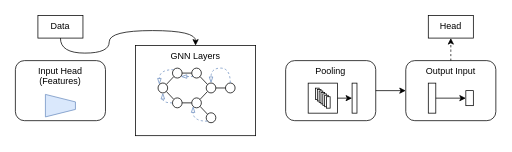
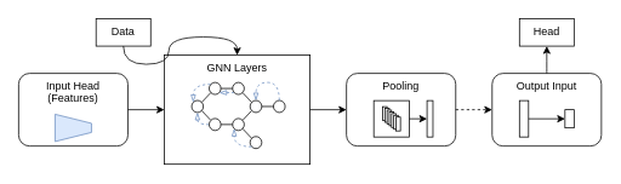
  <mxCell id="0" />
  <mxCell id="1" parent="0" />
  <mxCell id="2" value="GNN Layers" style="rounded=0;whiteSpace=wrap;html=1;verticalAlign=top;fillColor=none;" parent="1" vertex="1"><mxGeometry x="180" y="60" width="160" height="120" as="geometry" /></mxCell>
+ <mxCell id="3" style="edgeStyle=orthogonalEdgeStyle;rounded=0;orthogonalLoop=1;jettySize=auto;html=1;exitX=1;exitY=0.5;exitDx=0;exitDy=0;entryX=0;entryY=0.5;entryDx=0;entryDy=0;" parent="1" source="4" target="2" edge="1"><mxGeometry relative="1" as="geometry" /></mxCell>
  <mxCell id="4" value="Input Head&lt;br&gt;(Features)" style="rounded=1;whiteSpace=wrap;html=1;verticalAlign=top;fillColor=none;" parent="1" vertex="1"><mxGeometry x="20" y="80" width="120" height="80" as="geometry" /></mxCell>
- <mxCell id="6" style="edgeStyle=orthogonalEdgeStyle;rounded=0;orthogonalLoop=1;jettySize=auto;html=1;exitX=1;exitY=0.5;exitDx=0;exitDy=0;entryX=0;entryY=0.5;entryDx=0;entryDy=0;" parent="1" source="7" target="9" edge="1"><mxGeometry relative="1" as="geometry" /></mxCell>
+ <mxCell id="5" style="edgeStyle=orthogonalEdgeStyle;rounded=0;orthogonalLoop=1;jettySize=auto;html=1;exitX=1;exitY=0.5;exitDx=0;exitDy=0;entryX=0;entryY=0.5;entryDx=0;entryDy=0;" parent="1" source="2" target="7" edge="1"><mxGeometry relative="1" as="geometry" /></mxCell>
+ <mxCell id="6" style="edgeStyle=orthogonalEdgeStyle;rounded=0;orthogonalLoop=1;jettySize=auto;html=1;exitX=1;exitY=0.5;exitDx=0;exitDy=0;entryX=0;entryY=0.5;entryDx=0;entryDy=0;dashed=1;" parent="1" source="7" target="9" edge="1"><mxGeometry relative="1" as="geometry" /></mxCell>
  <mxCell id="7" value="Pooling" style="rounded=1;whiteSpace=wrap;html=1;verticalAlign=top;fillColor=none;" parent="1" vertex="1"><mxGeometry x="380" y="80" width="120" height="80" as="geometry" /></mxCell>
- <mxCell id="8" style="edgeStyle=orthogonalEdgeStyle;curved=1;rounded=0;orthogonalLoop=1;jettySize=auto;html=1;exitX=0.5;exitY=0;exitDx=0;exitDy=0;entryX=0.5;entryY=1;entryDx=0;entryDy=0;strokeWidth=1;endArrow=classic;endFill=1;dashed=1;" parent="1" source="9" target="25" edge="1"><mxGeometry relative="1" as="geometry" /></mxCell>
+ <mxCell id="8" style="edgeStyle=orthogonalEdgeStyle;curved=1;rounded=0;orthogonalLoop=1;jettySize=auto;html=1;exitX=0.5;exitY=0;exitDx=0;exitDy=0;entryX=0.5;entryY=1;entryDx=0;entryDy=0;strokeWidth=1;endArrow=classic;endFill=1;" parent="1" source="9" target="25" edge="1"><mxGeometry relative="1" as="geometry" /></mxCell>
  <mxCell id="9" value="Output Input" style="rounded=1;whiteSpace=wrap;html=1;verticalAlign=top;fillColor=none;" parent="1" vertex="1"><mxGeometry x="540" y="80" width="120" height="80" as="geometry" /></mxCell>
  <mxCell id="10" value="" style="shape=trapezoid;perimeter=trapezoidPerimeter;whiteSpace=wrap;html=1;fixedSize=1;rotation=90;size=10;fillColor=#dae8fc;strokeColor=#6c8ebf;" parent="1" vertex="1"><mxGeometry x="65" y="120" width="30" height="40" as="geometry" /></mxCell>
  <mxCell id="11" value="" style="group" parent="1" vertex="1" connectable="0"><mxGeometry x="410" y="110" width="65" height="40" as="geometry" /></mxCell>
  <mxCell id="12" value="" style="group" parent="11" vertex="1" connectable="0"><mxGeometry x="9.75" y="6.667" width="19.5" height="26.667" as="geometry" /></mxCell>
  <mxCell id="13" value="" style="rounded=0;whiteSpace=wrap;html=1;" parent="12" vertex="1"><mxGeometry width="4.875" height="15.238" as="geometry" /></mxCell>
  <mxCell id="14" value="" style="rounded=0;whiteSpace=wrap;html=1;" parent="12" vertex="1"><mxGeometry x="2.438" y="1.905" width="4.875" height="15.238" as="geometry" /></mxCell>
  <mxCell id="15" value="" style="rounded=0;whiteSpace=wrap;html=1;" parent="12" vertex="1"><mxGeometry x="4.875" y="3.81" width="4.875" height="15.238" as="geometry" /></mxCell>
  <mxCell id="16" value="" style="rounded=0;whiteSpace=wrap;html=1;" parent="12" vertex="1"><mxGeometry x="7.312" y="5.714" width="4.875" height="15.238" as="geometry" /></mxCell>
  <mxCell id="17" value="" style="rounded=0;whiteSpace=wrap;html=1;" parent="12" vertex="1"><mxGeometry x="9.75" y="7.619" width="4.875" height="15.238" as="geometry" /></mxCell>
  <mxCell id="18" value="" style="rounded=0;whiteSpace=wrap;html=1;" parent="12" vertex="1"><mxGeometry x="12.188" y="9.524" width="4.875" height="15.238" as="geometry" /></mxCell>
  <mxCell id="19" value="" style="rounded=0;whiteSpace=wrap;html=1;" parent="12" vertex="1"><mxGeometry x="14.625" y="11.429" width="4.875" height="15.238" as="geometry" /></mxCell>
  <mxCell id="20" value="" style="rounded=0;whiteSpace=wrap;html=1;" parent="11" vertex="1"><mxGeometry x="58.5" width="6.5" height="40" as="geometry" /></mxCell>
  <mxCell id="21" style="edgeStyle=none;rounded=0;orthogonalLoop=1;jettySize=auto;html=1;exitX=1;exitY=0.5;exitDx=0;exitDy=0;entryX=0;entryY=0.5;entryDx=0;entryDy=0;endArrow=classic;endFill=1;" parent="11" source="22" target="20" edge="1"><mxGeometry relative="1" as="geometry" /></mxCell>
  <mxCell id="22" value="" style="rounded=0;whiteSpace=wrap;html=1;fillColor=none;" parent="11" vertex="1"><mxGeometry width="39" height="40" as="geometry" /></mxCell>
  <mxCell id="23" style="edgeStyle=orthogonalEdgeStyle;curved=1;rounded=0;orthogonalLoop=1;jettySize=auto;html=1;exitX=0.5;exitY=1;exitDx=0;exitDy=0;strokeWidth=1;endArrow=classic;endFill=1;" parent="1" source="24" target="2" edge="1"><mxGeometry relative="1" as="geometry" /></mxCell>
- <mxCell id="24" value="Data" style="text;html=1;strokeColor=default;fillColor=none;align=center;verticalAlign=middle;whiteSpace=wrap;rounded=0;" parent="1" vertex="1"><mxGeometry x="50" y="20" width="60" height="30" as="geometry" /></mxCell>
+ <mxCell id="24" value="Data" style="text;html=1;strokeColor=default;fillColor=none;align=center;verticalAlign=middle;whiteSpace=wrap;rounded=0;" parent="1" vertex="1"><mxGeometry x="105" y="20" width="60" height="30" as="geometry" /></mxCell>
  <mxCell id="25" value="Head" style="text;html=1;strokeColor=default;fillColor=none;align=center;verticalAlign=middle;whiteSpace=wrap;rounded=0;" parent="1" vertex="1"><mxGeometry x="570" y="20" width="60" height="30" as="geometry" /></mxCell>
  <mxCell id="26" value="" style="rounded=0;whiteSpace=wrap;html=1;fillColor=none;" parent="1" vertex="1"><mxGeometry x="570" y="110" width="10" height="40" as="geometry" /></mxCell>
  <mxCell id="27" value="" style="rounded=0;whiteSpace=wrap;html=1;fillColor=none;" parent="1" vertex="1"><mxGeometry x="620" y="120" width="10" height="20" as="geometry" /></mxCell>
  <mxCell id="28" style="edgeStyle=none;rounded=0;orthogonalLoop=1;jettySize=auto;html=1;exitX=1;exitY=0.5;exitDx=0;exitDy=0;entryX=0;entryY=0.5;entryDx=0;entryDy=0;endArrow=classic;endFill=1;" parent="1" source="26" target="27" edge="1"><mxGeometry relative="1" as="geometry" /></mxCell>
  <mxCell id="29" value="" style="ellipse;whiteSpace=wrap;html=1;movable=1;resizable=1;rotatable=1;deletable=1;editable=1;connectable=1;" parent="1" vertex="1"><mxGeometry x="210" y="109.835" width="12.833" height="13.223" as="geometry" /></mxCell>
  <mxCell id="30" value="" style="ellipse;whiteSpace=wrap;html=1;movable=1;resizable=1;rotatable=1;deletable=1;editable=1;connectable=1;" parent="1" vertex="1"><mxGeometry x="299.833" y="109.835" width="12.833" height="13.223" as="geometry" /></mxCell>
  <mxCell id="31" value="" style="ellipse;whiteSpace=wrap;html=1;movable=1;resizable=1;rotatable=1;deletable=1;editable=1;connectable=1;" parent="1" vertex="1"><mxGeometry x="274.167" y="149.504" width="12.833" height="13.223" as="geometry" /></mxCell>
  <mxCell id="32" style="edgeStyle=orthogonalEdgeStyle;curved=1;rounded=0;orthogonalLoop=1;jettySize=auto;html=1;exitX=0;exitY=0;exitDx=0;exitDy=0;entryX=0;entryY=0;entryDx=0;entryDy=0;endArrow=blockThin;endFill=0;strokeWidth=1;dashed=1;fillColor=#dae8fc;strokeColor=#6c8ebf;" parent="1" source="33" target="29" edge="1"><mxGeometry relative="1" as="geometry" /></mxCell>
  <mxCell id="33" value="" style="ellipse;whiteSpace=wrap;html=1;movable=1;resizable=1;rotatable=1;deletable=1;editable=1;connectable=1;" parent="1" vertex="1"><mxGeometry x="229.25" y="90" width="12.833" height="13.223" as="geometry" /></mxCell>
  <mxCell id="34" style="rounded=0;orthogonalLoop=1;jettySize=auto;html=1;exitX=1;exitY=0;exitDx=0;exitDy=0;entryX=0;entryY=1;entryDx=0;entryDy=0;endArrow=none;endFill=0;movable=1;resizable=1;rotatable=1;deletable=1;editable=1;connectable=1;" parent="1" source="29" target="33" edge="1"><mxGeometry relative="1" as="geometry" /></mxCell>
  <mxCell id="35" style="edgeStyle=none;rounded=0;orthogonalLoop=1;jettySize=auto;html=1;exitX=1;exitY=1;exitDx=0;exitDy=0;entryX=0;entryY=0;entryDx=0;entryDy=0;endArrow=none;endFill=0;movable=1;resizable=1;rotatable=1;deletable=1;editable=1;connectable=1;" parent="1" source="36" target="31" edge="1"><mxGeometry relative="1" as="geometry" /></mxCell>
  <mxCell id="36" value="" style="ellipse;whiteSpace=wrap;html=1;movable=1;resizable=1;rotatable=1;deletable=1;editable=1;connectable=1;" parent="1" vertex="1"><mxGeometry x="254.917" y="129.669" width="12.833" height="13.223" as="geometry" /></mxCell>
  <mxCell id="37" style="edgeStyle=orthogonalEdgeStyle;curved=1;rounded=0;orthogonalLoop=1;jettySize=auto;html=1;exitX=0;exitY=1;exitDx=0;exitDy=0;entryX=0;entryY=1;entryDx=0;entryDy=0;dashed=1;strokeWidth=1;endArrow=blockThin;endFill=0;fillColor=#dae8fc;strokeColor=#6c8ebf;" parent="1" source="31" target="36" edge="1"><mxGeometry relative="1" as="geometry" /></mxCell>
  <mxCell id="38" style="edgeStyle=orthogonalEdgeStyle;curved=1;rounded=0;orthogonalLoop=1;jettySize=auto;html=1;exitX=0;exitY=1;exitDx=0;exitDy=0;entryX=1;entryY=1;entryDx=0;entryDy=0;dashed=1;strokeWidth=1;endArrow=blockThin;endFill=0;fillColor=#dae8fc;strokeColor=#6c8ebf;" parent="1" source="39" target="33" edge="1"><mxGeometry relative="1" as="geometry" /></mxCell>
  <mxCell id="39" value="" style="ellipse;whiteSpace=wrap;html=1;movable=1;resizable=1;rotatable=1;deletable=1;editable=1;connectable=1;" parent="1" vertex="1"><mxGeometry x="254.917" y="90" width="12.833" height="13.223" as="geometry" /></mxCell>
  <mxCell id="40" style="edgeStyle=none;rounded=0;orthogonalLoop=1;jettySize=auto;html=1;exitX=1;exitY=0.5;exitDx=0;exitDy=0;entryX=0;entryY=0.5;entryDx=0;entryDy=0;endArrow=none;endFill=0;movable=1;resizable=1;rotatable=1;deletable=1;editable=1;connectable=1;" parent="1" source="33" target="39" edge="1"><mxGeometry relative="1" as="geometry" /></mxCell>
  <mxCell id="41" style="edgeStyle=none;rounded=0;orthogonalLoop=1;jettySize=auto;html=1;exitX=0;exitY=0;exitDx=0;exitDy=0;entryX=1;entryY=1;entryDx=0;entryDy=0;endArrow=none;endFill=0;movable=1;resizable=1;rotatable=1;deletable=1;editable=1;connectable=1;" parent="1" source="43" target="29" edge="1"><mxGeometry relative="1" as="geometry" /></mxCell>
  <mxCell id="42" style="edgeStyle=orthogonalEdgeStyle;curved=1;rounded=0;orthogonalLoop=1;jettySize=auto;html=1;exitX=0;exitY=0.5;exitDx=0;exitDy=0;entryX=0.5;entryY=1;entryDx=0;entryDy=0;dashed=1;strokeWidth=1;endArrow=blockThin;endFill=0;fillColor=#dae8fc;strokeColor=#6c8ebf;" parent="1" source="43" target="29" edge="1"><mxGeometry relative="1" as="geometry" /></mxCell>
  <mxCell id="43" value="" style="ellipse;whiteSpace=wrap;html=1;movable=1;resizable=1;rotatable=1;deletable=1;editable=1;connectable=1;" parent="1" vertex="1"><mxGeometry x="229.25" y="129.669" width="12.833" height="13.223" as="geometry" /></mxCell>
  <mxCell id="44" style="edgeStyle=none;rounded=0;orthogonalLoop=1;jettySize=auto;html=1;exitX=0;exitY=0.5;exitDx=0;exitDy=0;entryX=1;entryY=0.5;entryDx=0;entryDy=0;endArrow=none;endFill=0;movable=1;resizable=1;rotatable=1;deletable=1;editable=1;connectable=1;" parent="1" source="36" target="43" edge="1"><mxGeometry relative="1" as="geometry" /></mxCell>
  <mxCell id="45" style="edgeStyle=none;rounded=0;orthogonalLoop=1;jettySize=auto;html=1;exitX=0;exitY=1;exitDx=0;exitDy=0;entryX=1;entryY=0;entryDx=0;entryDy=0;endArrow=none;endFill=0;movable=1;resizable=1;rotatable=1;deletable=1;editable=1;connectable=1;" parent="1" source="47" target="36" edge="1"><mxGeometry relative="1" as="geometry" /></mxCell>
  <mxCell id="46" style="edgeStyle=none;rounded=0;orthogonalLoop=1;jettySize=auto;html=1;exitX=1;exitY=0.5;exitDx=0;exitDy=0;entryX=0;entryY=0.5;entryDx=0;entryDy=0;endArrow=none;endFill=0;movable=1;resizable=1;rotatable=1;deletable=1;editable=1;connectable=1;" parent="1" source="47" target="30" edge="1"><mxGeometry relative="1" as="geometry" /></mxCell>
  <mxCell id="47" value="" style="ellipse;whiteSpace=wrap;html=1;movable=1;resizable=1;rotatable=1;deletable=1;editable=1;connectable=1;" parent="1" vertex="1"><mxGeometry x="274.167" y="109.835" width="12.833" height="13.223" as="geometry" /></mxCell>
  <mxCell id="48" style="edgeStyle=none;rounded=0;orthogonalLoop=1;jettySize=auto;html=1;exitX=1;exitY=1;exitDx=0;exitDy=0;entryX=0;entryY=0;entryDx=0;entryDy=0;endArrow=none;endFill=0;movable=1;resizable=1;rotatable=1;deletable=1;editable=1;connectable=1;" parent="1" source="39" target="47" edge="1"><mxGeometry relative="1" as="geometry" /></mxCell>
  <mxCell id="49" style="edgeStyle=orthogonalEdgeStyle;curved=1;rounded=0;orthogonalLoop=1;jettySize=auto;html=1;exitX=0.5;exitY=0;exitDx=0;exitDy=0;entryX=0.5;entryY=0;entryDx=0;entryDy=0;dashed=1;strokeWidth=1;endArrow=blockThin;endFill=0;fillColor=#dae8fc;strokeColor=#6c8ebf;" parent="1" source="30" target="47" edge="1"><mxGeometry relative="1" as="geometry"><Array as="points"><mxPoint x="306.067" y="90" /><mxPoint x="280.4" y="90" /></Array></mxGeometry></mxCell>
